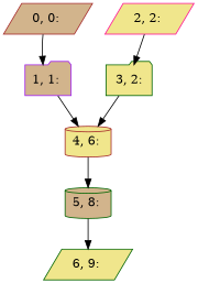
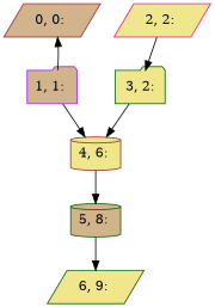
  digraph {
    node [color=darkgreen fillcolor=khaki shape=parallelogram style=filled]
    n1 [color=brown fillcolor=tan label="0, 0: "]
    n2 [color=purple fillcolor=tan label="1, 1: " shape=folder]
    n3 [color=brown label="4, 6: " shape=cylinder]
    n4 [color=deeppink label="2, 2: "]
    n5 [label="3, 2:" shape=folder]
    n6 [fillcolor=tan label="5, 8: " shape=cylinder]
    n7 [label="6, 9: "]
-   n1 -> n2
+   n2 -> n1
    n2 -> n3
    n3 -> n6
    n4 -> n5
    n5 -> n3
    n6 -> n7
  }
